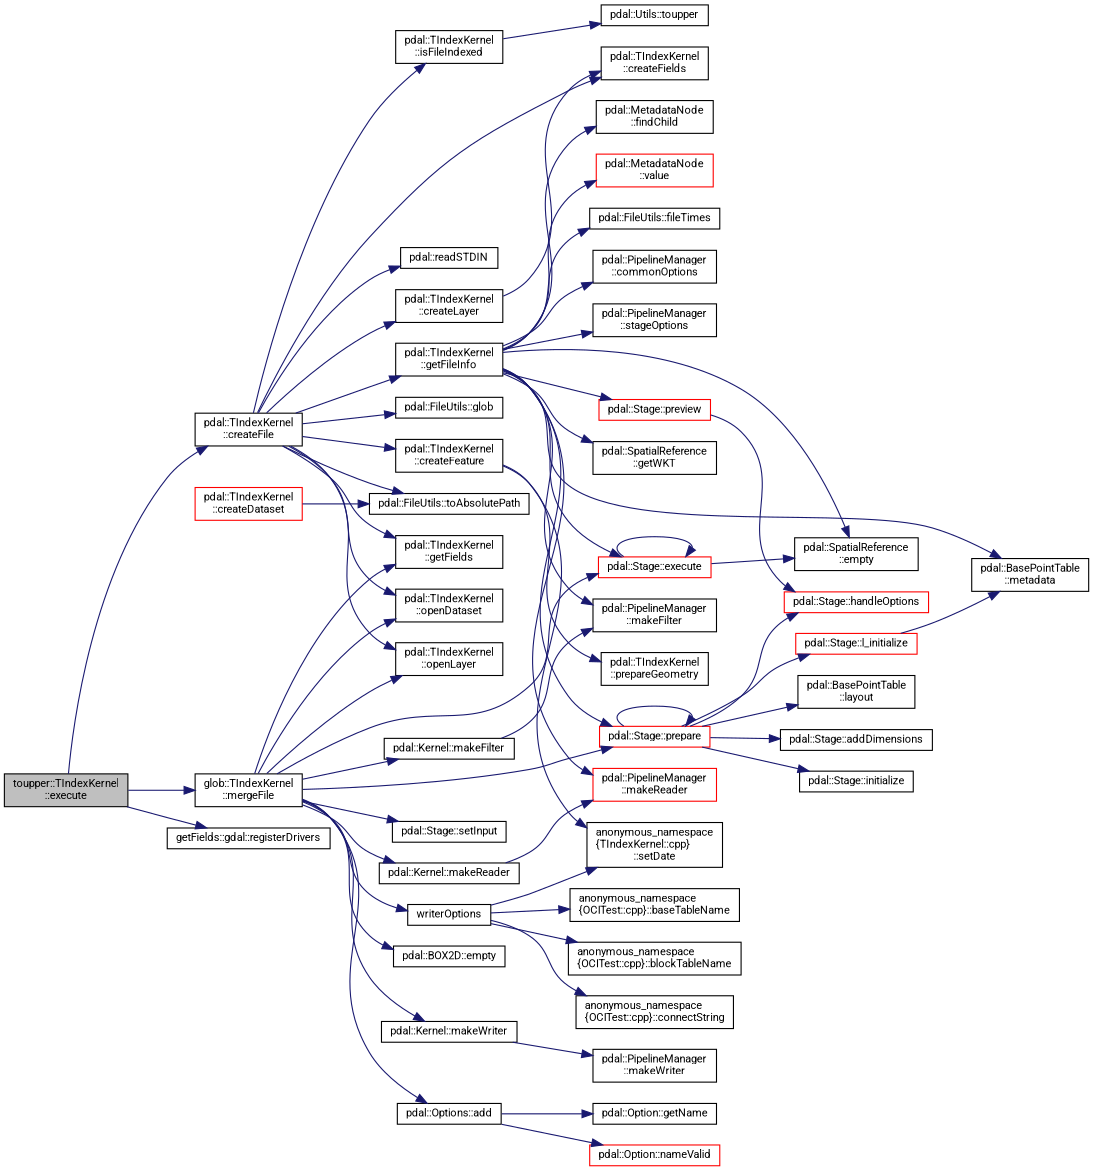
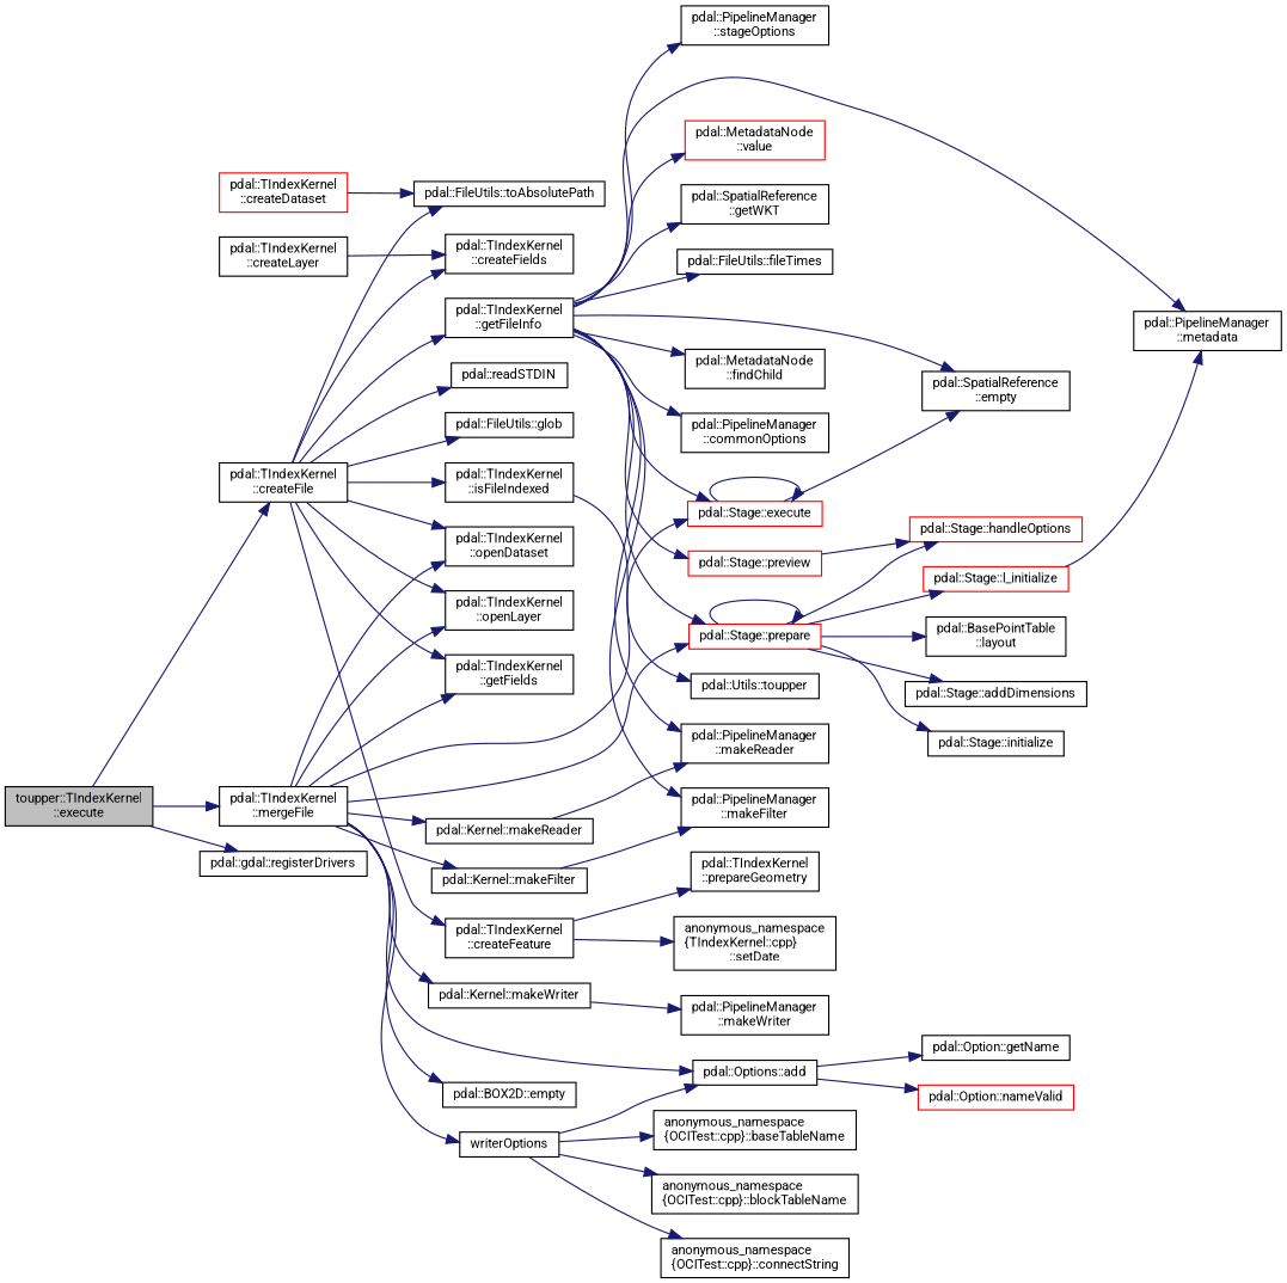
  digraph {
    fontname=Roboto
    rankdir=LR
    node [color=black fillcolor=white fontname=Roboto fontsize=10 shape=record style=filled]
    edge [color=midnightblue fontname=Roboto fontsize=10 labelfontname=Helvetica labelfontsize=10 style=solid]
    n1 [fillcolor=grey75 fontcolor=black height=0.2 label="toupper::TIndexKernel\l::execute" width=0.4]
    n2 [height=0.2 label="pdal::TIndexKernel\l::createFile" width=0.4]
-   n3 [height=0.2 label="glob::TIndexKernel\l::mergeFile" width=0.4]
-   n4 [height=0.2 label="getFields::gdal::registerDrivers" width=0.4]
+   n3 [height=0.2 label="pdal::TIndexKernel\l::mergeFile" width=0.4]
+   n4 [height=0.2 label="pdal::gdal::registerDrivers" width=0.4]
    n5 [height=0.2 label="pdal::FileUtils::toAbsolutePath" width=0.4]
    n6 [height=0.2 label="pdal::TIndexKernel\l::createFeature" width=0.4]
    n7 [height=0.2 label="pdal::TIndexKernel\l::createLayer" width=0.4]
    n8 [height=0.2 label="pdal::TIndexKernel\l::getFields" width=0.4]
    n9 [height=0.2 label="pdal::TIndexKernel\l::getFileInfo" width=0.4]
    n10 [height=0.2 label="pdal::FileUtils::glob" width=0.4]
    n11 [height=0.2 label="pdal::TIndexKernel\l::isFileIndexed" width=0.4]
    n12 [height=0.2 label="pdal::TIndexKernel\l::openDataset" width=0.4]
    n13 [height=0.2 label="pdal::TIndexKernel\l::openLayer" width=0.4]
    n14 [height=0.2 label="pdal::readSTDIN" width=0.4]
    n15 [height=0.2 label="pdal::TIndexKernel\l::createFields" width=0.4]
    n16 [color=red height=0.2 label="pdal::Stage::prepare" width=0.4]
    n17 [color=red height=0.2 label="pdal::Stage::execute" width=0.4]
    n18 [height=0.2 label="pdal::BOX2D::empty" width=0.4]
    n19 [height=0.2 label="pdal::Options::add" width=0.4]
    n20 [height=0.2 label="pdal::Kernel::makeFilter" width=0.4]
    n21 [height=0.2 label="pdal::Kernel::makeReader" width=0.4]
-   n22 [height=0.2 label="pdal::Stage::setInput" width=0.4]
    n23 [height=0.2 label=writerOptions width=0.4]
    n24 [height=0.2 label="pdal::Kernel::makeWriter" width=0.4]
    n25 [color=red height=0.2 label="pdal::TIndexKernel\l::createDataset" width=0.4]
    n26 [height=0.2 label="pdal::TIndexKernel\l::prepareGeometry" width=0.4]
    n27 [height=0.2 label="anonymous_namespace\l\{TIndexKernel::cpp\}\l::setDate" width=0.4]
    n28 [height=0.2 label="pdal::PipelineManager\l::commonOptions" width=0.4]
    n29 [height=0.2 label="pdal::PipelineManager\l::stageOptions" width=0.4]
-   n30 [color=red height=0.2 label="pdal::PipelineManager\l::makeReader" width=0.4]
+   n30 [height=0.2 label="pdal::PipelineManager\l::makeReader" width=0.4]
    n31 [height=0.2 label="pdal::PipelineManager\l::makeFilter" width=0.4]
    n32 [color=red height=0.2 label="pdal::Stage::preview" width=0.4]
    n33 [height=0.2 label="pdal::SpatialReference\l::empty" width=0.4]
    n34 [height=0.2 label="pdal::SpatialReference\l::getWKT" width=0.4]
-   n35 [height=0.2 label="pdal::BasePointTable\l::metadata" width=0.4]
+   n35 [height=0.2 label="pdal::PipelineManager\l::metadata" width=0.4]
    n36 [height=0.2 label="pdal::MetadataNode\l::findChild" width=0.4]
    n37 [color=red height=0.2 label="pdal::MetadataNode\l::value" width=0.4]
    n38 [height=0.2 label="pdal::FileUtils::fileTimes" width=0.4]
    n39 [height=0.2 label="pdal::Utils::toupper" width=0.4]
    n40 [color=red height=0.2 label="pdal::Stage::handleOptions" width=0.4]
    n41 [height=0.2 label="pdal::Stage::addDimensions" width=0.4]
    n42 [height=0.2 label="pdal::Stage::initialize" width=0.4]
    n43 [color=red height=0.2 label="pdal::Stage::l_initialize" width=0.4]
    n44 [height=0.2 label="pdal::BasePointTable\l::layout" width=0.4]
    n45 [height=0.2 label="pdal::Option::getName" width=0.4]
    n46 [color=red height=0.2 label="pdal::Option::nameValid" width=0.4]
    n47 [height=0.2 label="anonymous_namespace\l\{OCITest::cpp\}::baseTableName" width=0.4]
    n48 [height=0.2 label="anonymous_namespace\l\{OCITest::cpp\}::blockTableName" width=0.4]
    n49 [height=0.2 label="anonymous_namespace\l\{OCITest::cpp\}::connectString" width=0.4]
    n50 [height=0.2 label="pdal::PipelineManager\l::makeWriter" width=0.4]
    n1 -> n2
    n1 -> n3
    n1 -> n4
    n2 -> n5
    n2 -> n6
-   n2 -> n7
    n2 -> n8
    n2 -> n9
    n2 -> n10
    n2 -> n11
    n2 -> n12
    n2 -> n13
    n2 -> n14
    n2 -> n15
    n3 -> n8
    n3 -> n12
    n3 -> n13
    n3 -> n16
    n3 -> n17
    n3 -> n18
    n3 -> n19
    n3 -> n20
    n3 -> n21
-   n3 -> n22
    n3 -> n23
    n3 -> n24
    n6 -> n26
    n6 -> n27
    n7 -> n15
    n9 -> n16
    n9 -> n17
    n9 -> n28
    n9 -> n29
    n9 -> n30
    n9 -> n31
    n9 -> n32
    n9 -> n33
    n9 -> n34
    n9 -> n35
    n9 -> n36
    n9 -> n37
    n9 -> n38
    n11 -> n39
    n16 -> n16
    n16 -> n40
    n16 -> n41
    n16 -> n42
    n16 -> n43
    n16 -> n44
    n17 -> n17
    n17 -> n33
    n19 -> n45
    n19 -> n46
    n20 -> n31
    n21 -> n30
-   n23 -> n27
+   n23 -> n19
    n23 -> n47
    n23 -> n48
    n23 -> n49
    n24 -> n50
    n25 -> n5
    n32 -> n40
    n43 -> n35
  }
